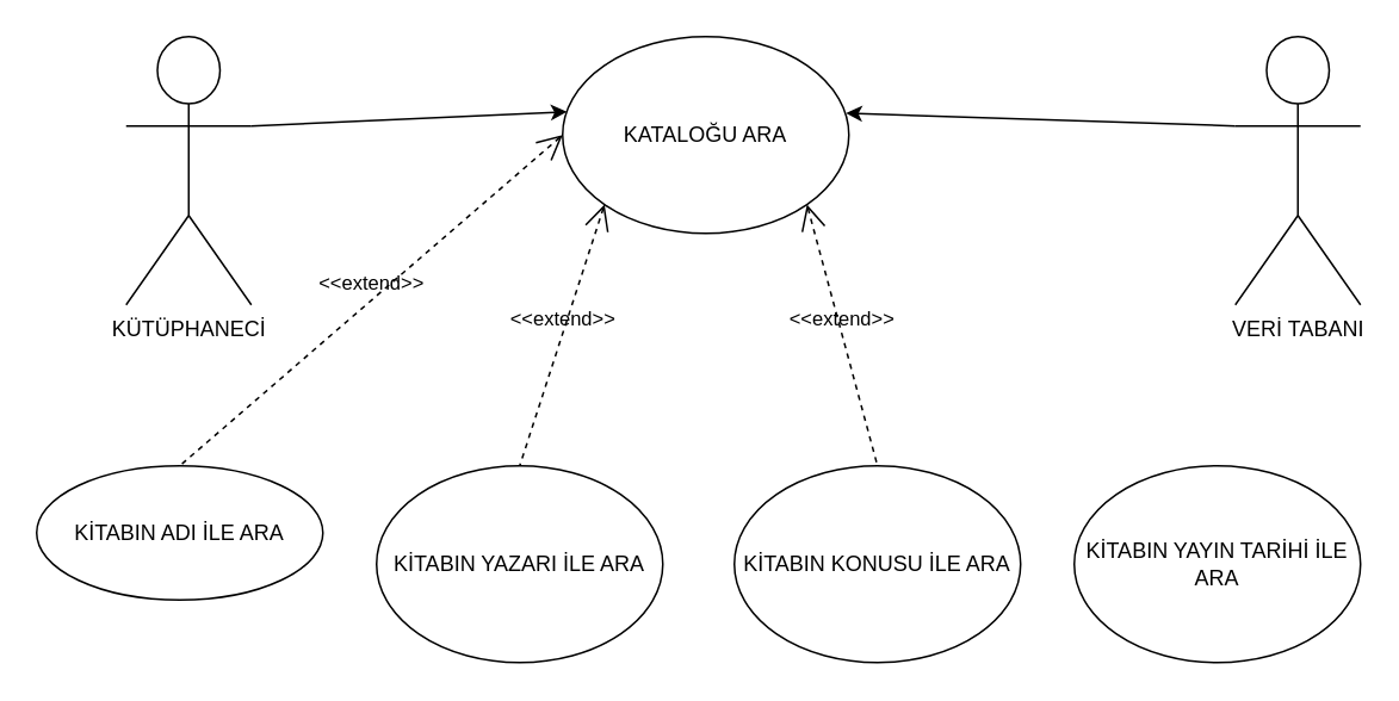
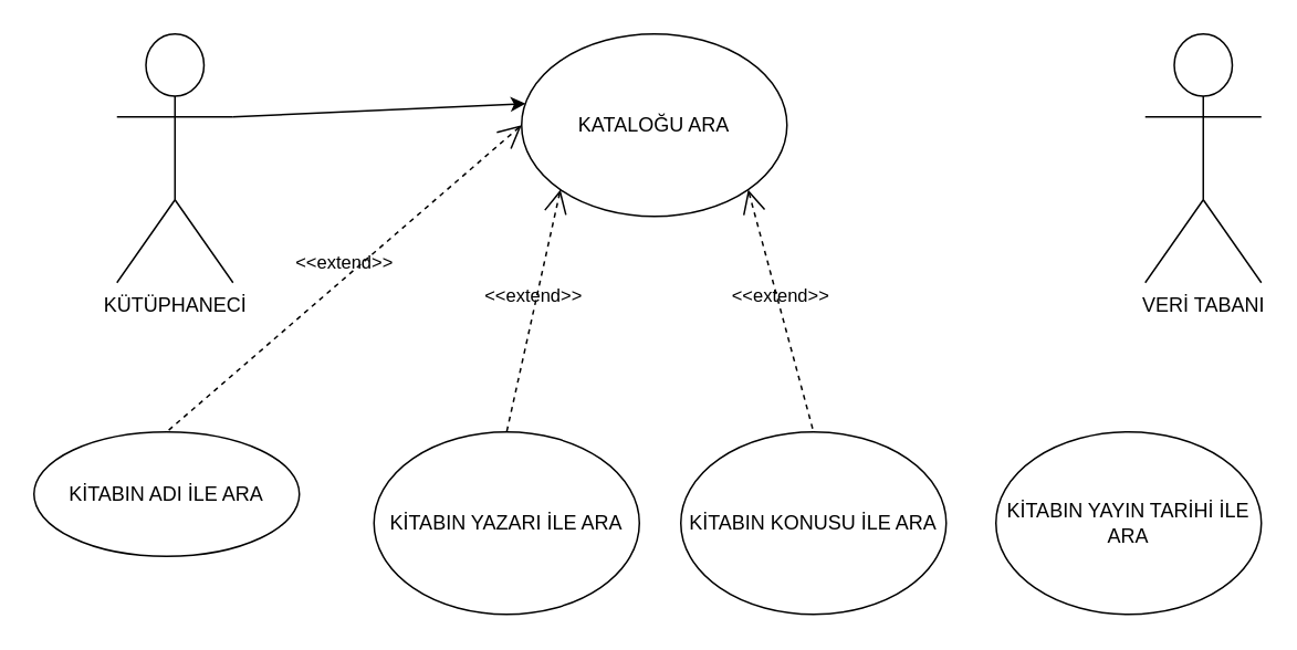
  <mxCell id="0" />
  <mxCell id="1" parent="0" />
  <mxCell id="2" value="&lt;font style=&quot;vertical-align: inherit&quot;&gt;&lt;font style=&quot;vertical-align: inherit&quot;&gt;KÜTÜPHANECİ&lt;/font&gt;&lt;/font&gt;" style="shape=umlActor;html=1;verticalLabelPosition=bottom;verticalAlign=top;align=center;" vertex="1" parent="1"><mxGeometry x="70" y="20" width="70" height="150" as="geometry" /></mxCell>
  <mxCell id="3" value="&lt;font style=&quot;vertical-align: inherit&quot;&gt;&lt;font style=&quot;vertical-align: inherit&quot;&gt;KİTABIN KONUSU İLE ARA&lt;/font&gt;&lt;/font&gt;" style="ellipse;whiteSpace=wrap;html=1;" vertex="1" parent="1"><mxGeometry x="410" y="260" width="160" height="110" as="geometry" /></mxCell>
- <mxCell id="4" value="&lt;font style=&quot;vertical-align: inherit&quot;&gt;&lt;font style=&quot;vertical-align: inherit&quot;&gt;KİTABIN YAZARI İLE ARA&lt;/font&gt;&lt;/font&gt;" style="ellipse;whiteSpace=wrap;html=1;" vertex="1" parent="1"><mxGeometry x="210" y="260" width="160" height="110" as="geometry" /></mxCell>
+ <mxCell id="4" value="&lt;font style=&quot;vertical-align: inherit&quot;&gt;&lt;font style=&quot;vertical-align: inherit&quot;&gt;KİTABIN YAZARI İLE ARA&lt;/font&gt;&lt;/font&gt;" style="ellipse;whiteSpace=wrap;html=1;" vertex="1" parent="1"><mxGeometry x="225" y="260" width="160" height="110" as="geometry" /></mxCell>
  <mxCell id="5" value="&lt;font style=&quot;vertical-align: inherit&quot;&gt;&lt;font style=&quot;vertical-align: inherit&quot;&gt;KİTABIN ADI İLE ARA&lt;/font&gt;&lt;/font&gt;" style="ellipse;whiteSpace=wrap;html=1;" vertex="1" parent="1"><mxGeometry x="20" y="260" width="160" height="75" as="geometry" /></mxCell>
  <mxCell id="6" value="&lt;font style=&quot;vertical-align: inherit&quot;&gt;&lt;font style=&quot;vertical-align: inherit&quot;&gt;KATALOĞU ARA&lt;/font&gt;&lt;/font&gt;" style="ellipse;whiteSpace=wrap;html=1;" vertex="1" parent="1"><mxGeometry x="314" y="20" width="160" height="110" as="geometry" /></mxCell>
  <mxCell id="7" value="&lt;font style=&quot;vertical-align: inherit&quot;&gt;&lt;font style=&quot;vertical-align: inherit&quot;&gt;KİTABIN YAYIN TARİHİ İLE ARA&lt;/font&gt;&lt;/font&gt;" style="ellipse;whiteSpace=wrap;html=1;" vertex="1" parent="1"><mxGeometry x="600" y="260" width="160" height="110" as="geometry" /></mxCell>
  <mxCell id="8" value="&amp;lt;&amp;lt;extend&amp;gt;&amp;gt;" style="edgeStyle=none;html=1;startArrow=open;endArrow=none;startSize=12;verticalAlign=bottom;dashed=1;labelBackgroundColor=none;rounded=0;entryX=0.5;entryY=0;entryDx=0;entryDy=0;exitX=0;exitY=0.5;exitDx=0;exitDy=0;" edge="1" parent="1" source="6" target="5"><mxGeometry width="160" relative="1" as="geometry"><mxPoint x="310" y="80" as="sourcePoint" /><mxPoint x="90" y="250" as="targetPoint" /></mxGeometry></mxCell>
  <mxCell id="9" value="&amp;lt;&amp;lt;extend&amp;gt;&amp;gt;" style="edgeStyle=none;html=1;startArrow=open;endArrow=none;startSize=12;verticalAlign=bottom;dashed=1;labelBackgroundColor=none;rounded=0;exitX=0;exitY=1;exitDx=0;exitDy=0;entryX=0.5;entryY=0;entryDx=0;entryDy=0;" edge="1" parent="1" source="6" target="4"><mxGeometry width="160" relative="1" as="geometry"><mxPoint x="320" y="220" as="sourcePoint" /><mxPoint x="220" y="220" as="targetPoint" /><mxPoint as="offset" /></mxGeometry></mxCell>
  <mxCell id="10" value="&amp;lt;&amp;lt;extend&amp;gt;&amp;gt;" style="edgeStyle=none;html=1;startArrow=open;endArrow=none;startSize=12;verticalAlign=bottom;dashed=1;labelBackgroundColor=none;rounded=0;entryX=0.5;entryY=0;entryDx=0;entryDy=0;exitX=1;exitY=1;exitDx=0;exitDy=0;" edge="1" parent="1" source="6" target="3"><mxGeometry width="160" relative="1" as="geometry"><mxPoint x="510" y="150" as="sourcePoint" /><mxPoint x="440" y="180" as="targetPoint" /><mxPoint as="offset" /></mxGeometry></mxCell>
  <mxCell id="11" value="" style="endArrow=classic;html=1;rounded=0;exitX=1;exitY=0.333;exitDx=0;exitDy=0;exitPerimeter=0;entryX=0.015;entryY=0.382;entryDx=0;entryDy=0;entryPerimeter=0;" edge="1" parent="1" source="2" target="6"><mxGeometry width="50" height="50" relative="1" as="geometry"><mxPoint x="190" y="60" as="sourcePoint" /><mxPoint x="240" y="10" as="targetPoint" /><Array as="points" /></mxGeometry></mxCell>
  <mxCell id="12" value="&lt;font style=&quot;vertical-align: inherit&quot;&gt;&lt;font style=&quot;vertical-align: inherit&quot;&gt;VERİ TABANI&lt;/font&gt;&lt;/font&gt;" style="shape=umlActor;html=1;verticalLabelPosition=bottom;verticalAlign=top;align=center;" vertex="1" parent="1"><mxGeometry x="690" y="20" width="70" height="150" as="geometry" /></mxCell>
- <mxCell id="13" value="" style="endArrow=classic;html=1;rounded=0;entryX=0.99;entryY=0.389;entryDx=0;entryDy=0;entryPerimeter=0;exitX=0;exitY=0.333;exitDx=0;exitDy=0;exitPerimeter=0;" edge="1" parent="1" source="12" target="6"><mxGeometry width="50" height="50" relative="1" as="geometry"><mxPoint x="590" y="90" as="sourcePoint" /><mxPoint x="640" y="40" as="targetPoint" /></mxGeometry></mxCell>
